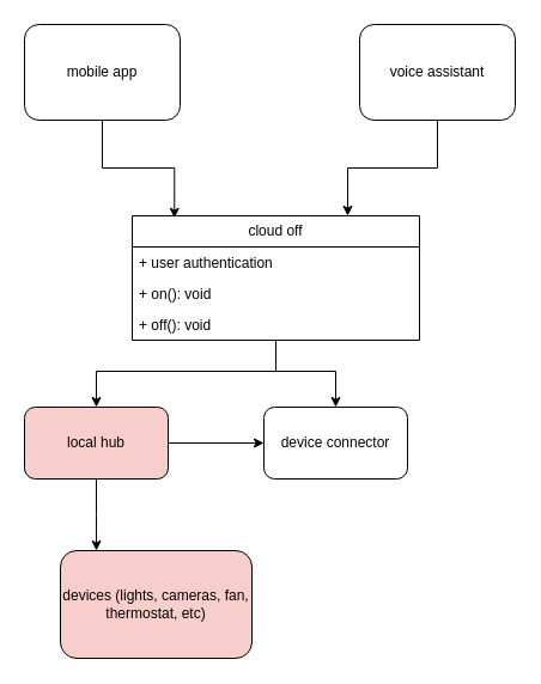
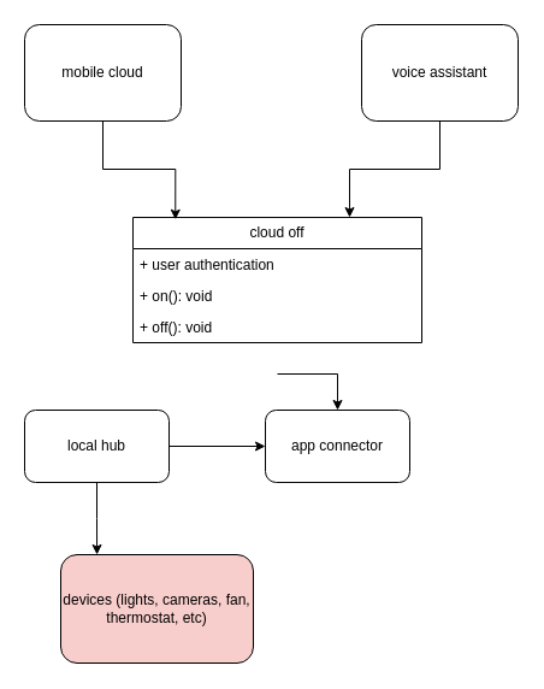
  <mxCell id="0" />
  <mxCell id="1" parent="0" />
- <mxCell id="2" value="mobile app" style="rounded=1;whiteSpace=wrap;html=1;" vertex="1" parent="1"><mxGeometry x="20" y="20" width="130" height="80" as="geometry" /></mxCell>
+ <mxCell id="2" value="mobile cloud" style="rounded=1;whiteSpace=wrap;html=1;" vertex="1" parent="1"><mxGeometry x="20" y="20" width="130" height="80" as="geometry" /></mxCell>
  <mxCell id="3" style="edgeStyle=orthogonalEdgeStyle;rounded=0;orthogonalLoop=1;jettySize=auto;html=1;entryX=0.75;entryY=0;entryDx=0;entryDy=0;" edge="1" parent="1" source="4" target="6"><mxGeometry relative="1" as="geometry" /></mxCell>
  <mxCell id="4" value="voice assistant&lt;span style=&quot;color: rgba(0, 0, 0, 0); font-family: monospace; font-size: 0px; text-align: start; text-wrap-mode: nowrap;&quot;&gt;%3CmxGraphModel%3E%3Croot%3E%3CmxCell%20id%3D%220%22%2F%3E%3CmxCell%20id%3D%221%22%20parent%3D%220%22%2F%3E%3CmxCell%20id%3D%222%22%20value%3D%22mobile%20app%22%20style%3D%22rounded%3D1%3BwhiteSpace%3Dwrap%3Bhtml%3D1%3B%22%20vertex%3D%221%22%20parent%3D%221%22%3E%3CmxGeometry%20x%3D%22160%22%20y%3D%2280%22%20width%3D%22130%22%20height%3D%2280%22%20as%3D%22geometry%22%2F%3E%3C%2FmxCell%3E%3C%2Froot%3E%3C%2FmxGraphModel%3E&lt;/span&gt;" style="rounded=1;whiteSpace=wrap;html=1;" vertex="1" parent="1"><mxGeometry x="300" y="20" width="130" height="80" as="geometry" /></mxCell>
- <mxCell id="5" style="edgeStyle=orthogonalEdgeStyle;rounded=0;orthogonalLoop=1;jettySize=auto;html=1;" edge="1" parent="1" source="6" target="11"><mxGeometry relative="1" as="geometry"><Array as="points"><mxPoint x="230" y="310" /><mxPoint x="80" y="310" /></Array></mxGeometry></mxCell>
  <mxCell id="6" value="cloud off" style="swimlane;fontStyle=0;childLayout=stackLayout;horizontal=1;startSize=26;fillColor=none;horizontalStack=0;resizeParent=1;resizeParentMax=0;resizeLast=0;collapsible=1;marginBottom=0;whiteSpace=wrap;html=1;" vertex="1" parent="1"><mxGeometry x="110" y="180" width="240" height="104" as="geometry" /></mxCell>
  <mxCell id="7" value="+ user authentication" style="text;strokeColor=none;fillColor=none;align=left;verticalAlign=top;spacingLeft=4;spacingRight=4;overflow=hidden;rotatable=0;points=[[0,0.5],[1,0.5]];portConstraint=eastwest;whiteSpace=wrap;html=1;" vertex="1" parent="6"><mxGeometry y="26" width="240" height="26" as="geometry" /></mxCell>
  <mxCell id="8" value="+ on(): void" style="text;strokeColor=none;fillColor=none;align=left;verticalAlign=top;spacingLeft=4;spacingRight=4;overflow=hidden;rotatable=0;points=[[0,0.5],[1,0.5]];portConstraint=eastwest;whiteSpace=wrap;html=1;" vertex="1" parent="6"><mxGeometry y="52" width="240" height="26" as="geometry" /></mxCell>
  <mxCell id="9" value="+ off(): void" style="text;strokeColor=none;fillColor=none;align=left;verticalAlign=top;spacingLeft=4;spacingRight=4;overflow=hidden;rotatable=0;points=[[0,0.5],[1,0.5]];portConstraint=eastwest;whiteSpace=wrap;html=1;" vertex="1" parent="6"><mxGeometry y="78" width="240" height="26" as="geometry" /></mxCell>
  <mxCell id="10" style="edgeStyle=orthogonalEdgeStyle;rounded=0;orthogonalLoop=1;jettySize=auto;html=1;exitX=1;exitY=0.5;exitDx=0;exitDy=0;entryX=0;entryY=0.5;entryDx=0;entryDy=0;" edge="1" parent="1" source="11" target="12"><mxGeometry relative="1" as="geometry" /></mxCell>
- <mxCell id="11" value="local hub" style="rounded=1;whiteSpace=wrap;html=1;fillColor=#f8cecc;" vertex="1" parent="1"><mxGeometry x="20" y="340" width="120" height="60" as="geometry" /></mxCell>
- <mxCell id="12" value="device connector" style="rounded=1;whiteSpace=wrap;html=1;" vertex="1" parent="1"><mxGeometry x="220" y="340" width="120" height="60" as="geometry" /></mxCell>
+ <mxCell id="11" value="local hub" style="rounded=1;whiteSpace=wrap;html=1;" vertex="1" parent="1"><mxGeometry x="20" y="340" width="120" height="60" as="geometry" /></mxCell>
+ <mxCell id="12" value="app connector" style="rounded=1;whiteSpace=wrap;html=1;" vertex="1" parent="1"><mxGeometry x="220" y="340" width="120" height="60" as="geometry" /></mxCell>
  <mxCell id="13" value="devices (lights, cameras, fan, thermostat, etc)" style="rounded=1;whiteSpace=wrap;html=1;fillColor=#f8cecc;" vertex="1" parent="1"><mxGeometry x="50" y="460" width="160" height="90" as="geometry" /></mxCell>
  <mxCell id="14" style="edgeStyle=orthogonalEdgeStyle;rounded=0;orthogonalLoop=1;jettySize=auto;html=1;entryX=0.147;entryY=0.017;entryDx=0;entryDy=0;entryPerimeter=0;" edge="1" parent="1" source="2" target="6"><mxGeometry relative="1" as="geometry" /></mxCell>
  <mxCell id="15" value="" style="endArrow=classic;html=1;rounded=0;entryX=0.5;entryY=0;entryDx=0;entryDy=0;" edge="1" parent="1" target="12"><mxGeometry width="50" height="50" relative="1" as="geometry"><mxPoint x="230" y="310" as="sourcePoint" /><mxPoint x="310" y="210" as="targetPoint" /><Array as="points"><mxPoint x="280" y="310" /></Array></mxGeometry></mxCell>
  <mxCell id="16" style="edgeStyle=orthogonalEdgeStyle;rounded=0;orthogonalLoop=1;jettySize=auto;html=1;entryX=0.188;entryY=0;entryDx=0;entryDy=0;entryPerimeter=0;" edge="1" parent="1" source="11" target="13"><mxGeometry relative="1" as="geometry" /></mxCell>
